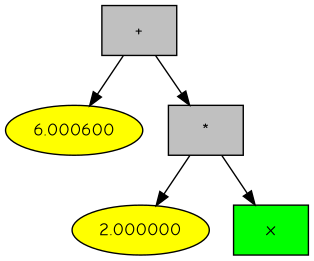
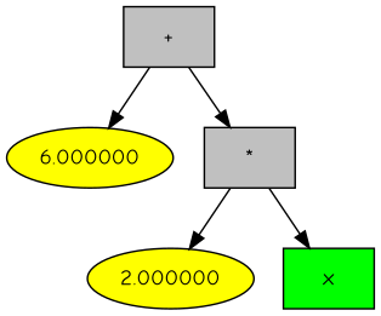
  digraph {
    fontname="Comic Neue"
    node [fillcolor=grey shape=box style=filled fontname="Comic Neue"]
    edge [fontname="Comic Neue"]
    n1 [label="+"]
-   n2 [fillcolor=yellow label=6.000600 shape=""]
+   n2 [fillcolor=yellow label=6.000000 shape=""]
    n3 [label="*"]
    n4 [fillcolor=yellow label=2.000000 shape=""]
    n5 [fillcolor=green label=x]
    n1 -> n2
    n1 -> n3
    n3 -> n4
    n3 -> n5
  }
